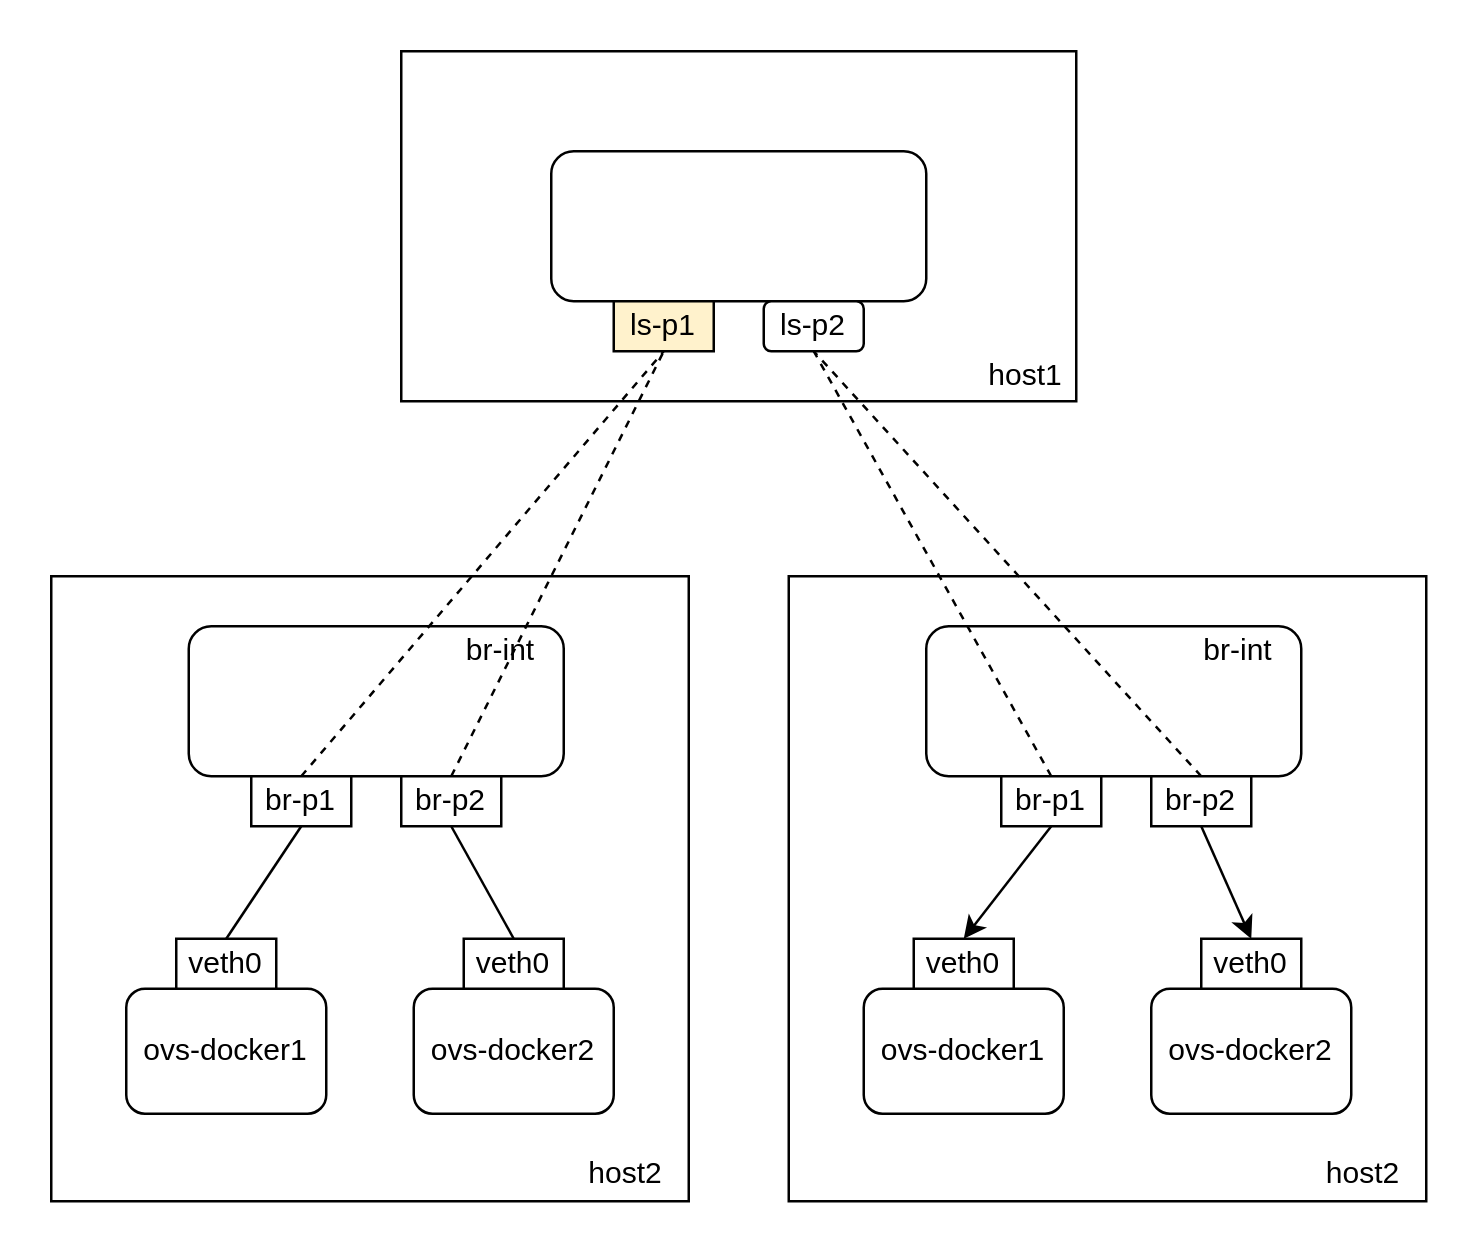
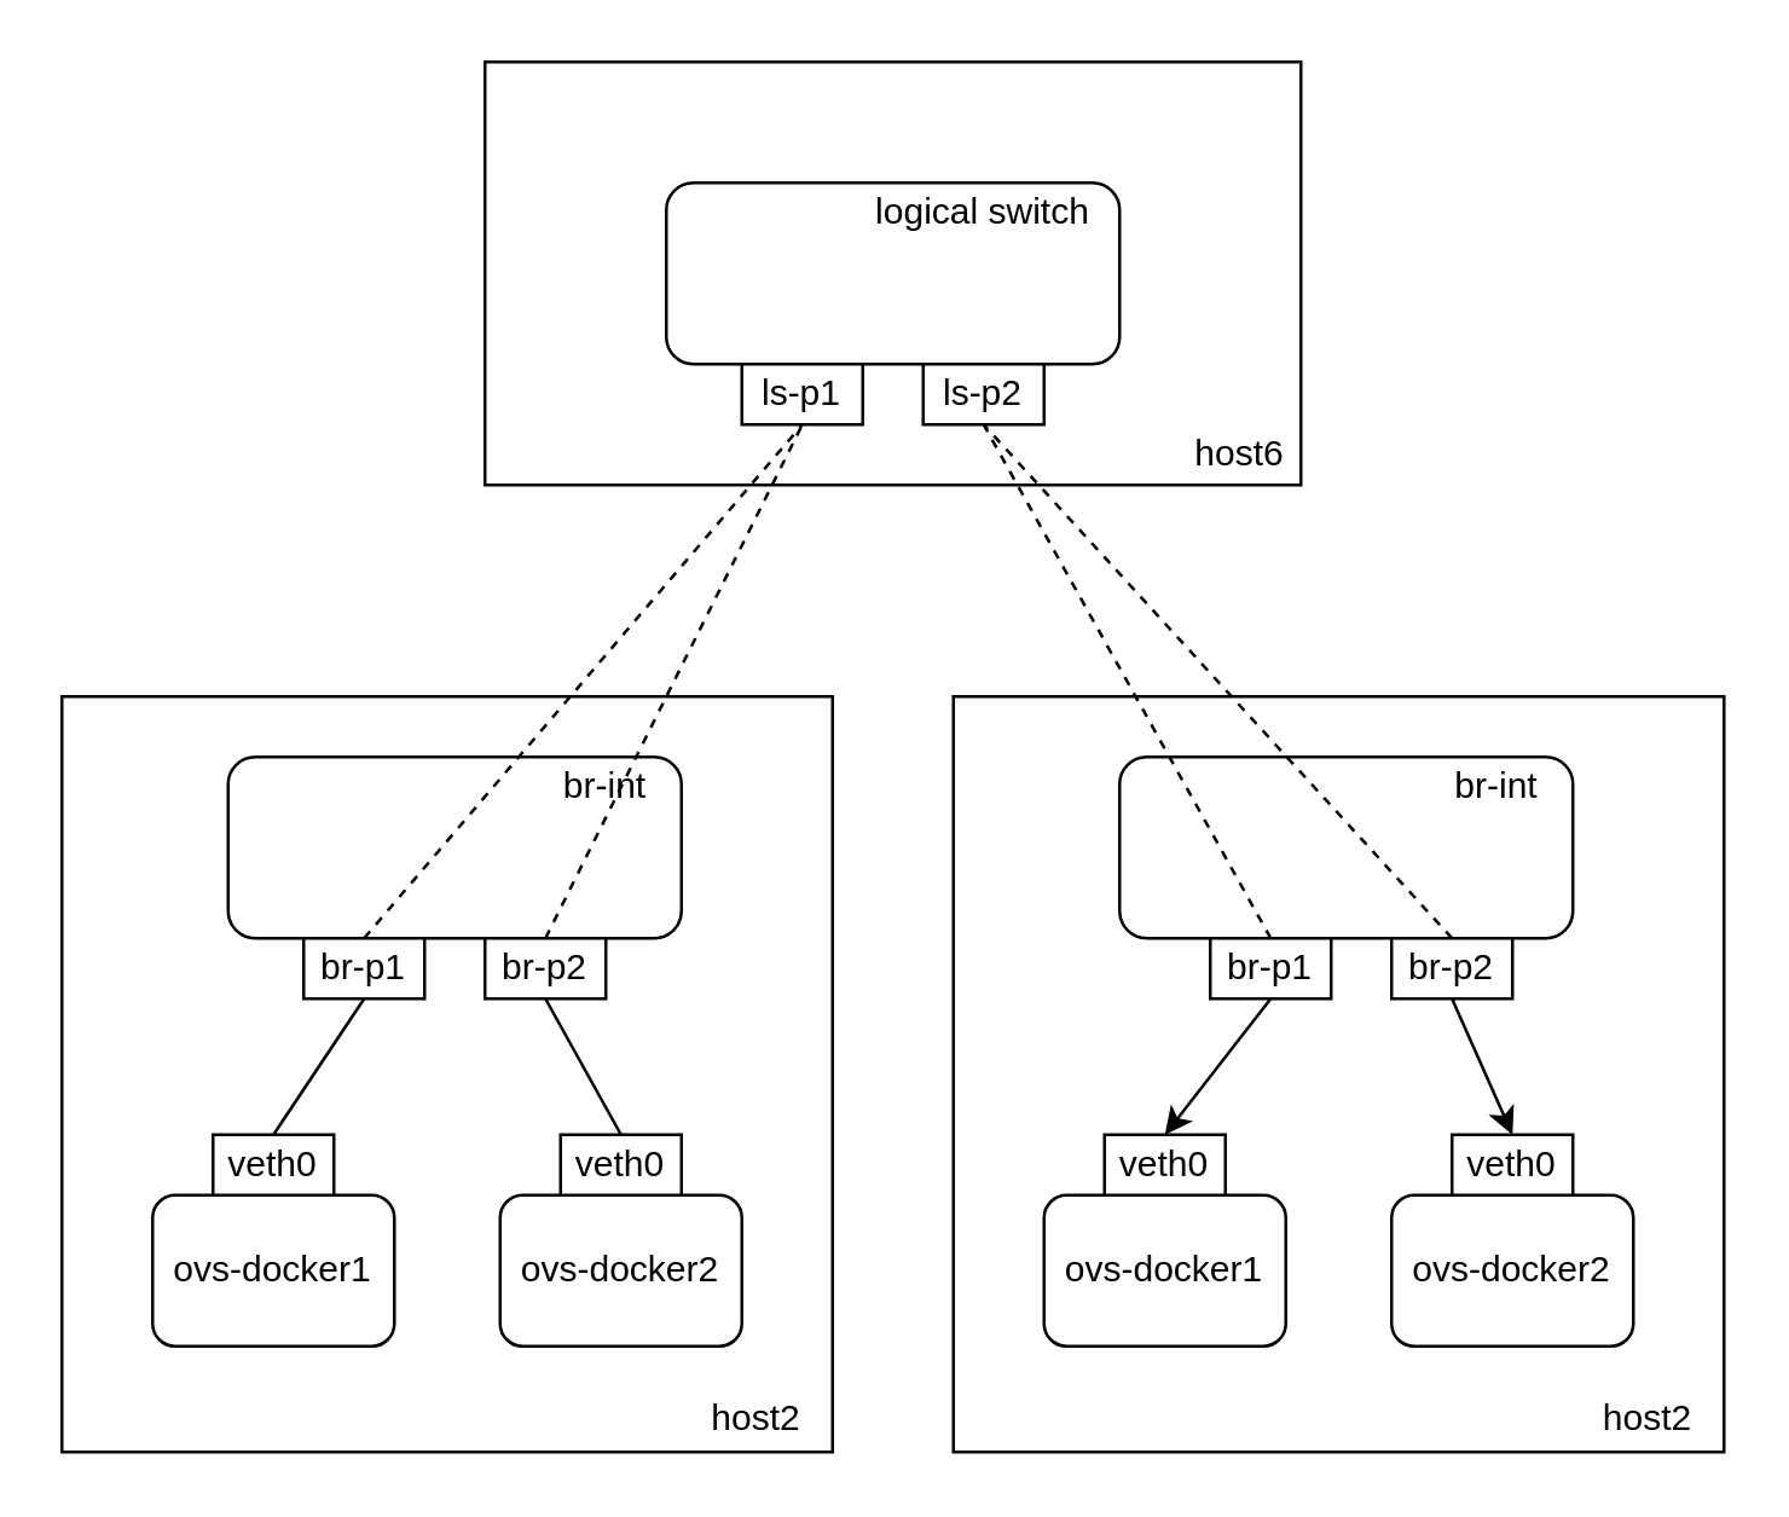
  <mxCell id="0" />
  <mxCell id="1" parent="0" />
  <mxCell id="2" value="" style="rounded=0;whiteSpace=wrap;html=1;" vertex="1" parent="1"><mxGeometry x="160" y="20" width="270" height="140" as="geometry" /></mxCell>
- <mxCell id="3" value="host1" style="text;html=1;strokeColor=none;fillColor=none;align=center;verticalAlign=middle;whiteSpace=wrap;rounded=0;" vertex="1" parent="1"><mxGeometry x="390" y="140" width="40" height="20" as="geometry" /></mxCell>
+ <mxCell id="3" value="host6" style="text;html=1;strokeColor=none;fillColor=none;align=center;verticalAlign=middle;whiteSpace=wrap;rounded=0;" vertex="1" parent="1"><mxGeometry x="390" y="140" width="40" height="20" as="geometry" /></mxCell>
  <mxCell id="4" value="" style="rounded=0;whiteSpace=wrap;html=1;" vertex="1" parent="1"><mxGeometry x="20" y="230" width="255" height="250" as="geometry" /></mxCell>
  <mxCell id="5" value="host2" style="text;html=1;strokeColor=none;fillColor=none;align=center;verticalAlign=middle;whiteSpace=wrap;rounded=0;" vertex="1" parent="1"><mxGeometry x="230" y="459" width="40" height="20" as="geometry" /></mxCell>
  <mxCell id="6" value="ovs-docker1" style="rounded=1;whiteSpace=wrap;html=1;" vertex="1" parent="1"><mxGeometry x="50" y="395" width="80" height="50" as="geometry" /></mxCell>
  <mxCell id="7" value="veth0" style="rounded=0;whiteSpace=wrap;html=1;" vertex="1" parent="1"><mxGeometry x="70" y="375" width="40" height="20" as="geometry" /></mxCell>
  <mxCell id="8" value="" style="rounded=1;whiteSpace=wrap;html=1;" vertex="1" parent="1"><mxGeometry x="75" y="250" width="150" height="60" as="geometry" /></mxCell>
  <mxCell id="9" value="br-int" style="text;html=1;strokeColor=none;fillColor=none;align=center;verticalAlign=middle;whiteSpace=wrap;rounded=0;" vertex="1" parent="1"><mxGeometry x="180" y="250" width="40" height="20" as="geometry" /></mxCell>
  <mxCell id="10" style="rounded=0;orthogonalLoop=1;jettySize=auto;html=1;entryX=0.5;entryY=0;entryDx=0;entryDy=0;exitX=0.5;exitY=1;exitDx=0;exitDy=0;endArrow=none;endFill=0;" edge="1" parent="1" source="11" target="7"><mxGeometry relative="1" as="geometry" /></mxCell>
  <mxCell id="11" value="br-p1" style="rounded=0;whiteSpace=wrap;html=1;" vertex="1" parent="1"><mxGeometry x="100" y="310" width="40" height="20" as="geometry" /></mxCell>
  <mxCell id="12" value="" style="rounded=1;whiteSpace=wrap;html=1;" vertex="1" parent="1"><mxGeometry x="220" y="60" width="150" height="60" as="geometry" /></mxCell>
- <mxCell id="14" value="ls-p1" style="rounded=0;whiteSpace=wrap;html=1;fillColor=#fff2cc;" vertex="1" parent="1"><mxGeometry x="245" y="120" width="40" height="20" as="geometry" /></mxCell>
- <mxCell id="15" value="ls-p2" style="whiteSpace=wrap;html=1;rounded=1;" vertex="1" parent="1"><mxGeometry x="305" y="120" width="40" height="20" as="geometry" /></mxCell>
+ <mxCell id="13" value="logical switch" style="text;html=1;strokeColor=none;fillColor=none;align=center;verticalAlign=middle;whiteSpace=wrap;rounded=0;" vertex="1" parent="1"><mxGeometry x="285" y="60" width="80" height="20" as="geometry" /></mxCell>
+ <mxCell id="14" value="ls-p1" style="rounded=0;whiteSpace=wrap;html=1;" vertex="1" parent="1"><mxGeometry x="245" y="120" width="40" height="20" as="geometry" /></mxCell>
+ <mxCell id="15" value="ls-p2" style="rounded=0;whiteSpace=wrap;html=1;" vertex="1" parent="1"><mxGeometry x="305" y="120" width="40" height="20" as="geometry" /></mxCell>
  <mxCell id="16" value="ovs-docker2" style="rounded=1;whiteSpace=wrap;html=1;" vertex="1" parent="1"><mxGeometry x="165" y="395" width="80" height="50" as="geometry" /></mxCell>
  <mxCell id="17" value="veth0" style="rounded=0;whiteSpace=wrap;html=1;" vertex="1" parent="1"><mxGeometry x="185" y="375" width="40" height="20" as="geometry" /></mxCell>
  <mxCell id="18" value="" style="endArrow=none;dashed=1;html=1;entryX=0.5;entryY=1;entryDx=0;entryDy=0;exitX=0.5;exitY=0;exitDx=0;exitDy=0;" edge="1" parent="1" source="11" target="14"><mxGeometry width="50" height="50" relative="1" as="geometry"><mxPoint x="260" y="300" as="sourcePoint" /><mxPoint x="310" y="250" as="targetPoint" /></mxGeometry></mxCell>
  <mxCell id="19" value="" style="rounded=0;whiteSpace=wrap;html=1;" vertex="1" parent="1"><mxGeometry x="315" y="230" width="255" height="250" as="geometry" /></mxCell>
  <mxCell id="20" value="host2" style="text;html=1;strokeColor=none;fillColor=none;align=center;verticalAlign=middle;whiteSpace=wrap;rounded=0;" vertex="1" parent="1"><mxGeometry x="525" y="459" width="40" height="20" as="geometry" /></mxCell>
  <mxCell id="21" value="ovs-docker1" style="rounded=1;whiteSpace=wrap;html=1;" vertex="1" parent="1"><mxGeometry x="345" y="395" width="80" height="50" as="geometry" /></mxCell>
  <mxCell id="22" value="veth0" style="rounded=0;whiteSpace=wrap;html=1;" vertex="1" parent="1"><mxGeometry x="365" y="375" width="40" height="20" as="geometry" /></mxCell>
  <mxCell id="23" value="" style="rounded=1;whiteSpace=wrap;html=1;" vertex="1" parent="1"><mxGeometry x="370" y="250" width="150" height="60" as="geometry" /></mxCell>
  <mxCell id="24" value="br-int" style="text;html=1;strokeColor=none;fillColor=none;align=center;verticalAlign=middle;whiteSpace=wrap;rounded=0;" vertex="1" parent="1"><mxGeometry x="475" y="250" width="40" height="20" as="geometry" /></mxCell>
  <mxCell id="25" style="rounded=0;orthogonalLoop=1;jettySize=auto;html=1;entryX=0.5;entryY=0;entryDx=0;entryDy=0;exitX=0.5;exitY=1;exitDx=0;exitDy=0;" edge="1" parent="1" source="27" target="22"><mxGeometry relative="1" as="geometry" /></mxCell>
  <mxCell id="26" style="edgeStyle=none;rounded=0;orthogonalLoop=1;jettySize=auto;html=1;entryX=0.5;entryY=0;entryDx=0;entryDy=0;exitX=0.5;exitY=1;exitDx=0;exitDy=0;" edge="1" parent="1" source="33" target="29"><mxGeometry relative="1" as="geometry" /></mxCell>
  <mxCell id="27" value="br-p1" style="rounded=0;whiteSpace=wrap;html=1;" vertex="1" parent="1"><mxGeometry x="400" y="310" width="40" height="20" as="geometry" /></mxCell>
  <mxCell id="28" value="ovs-docker2" style="rounded=1;whiteSpace=wrap;html=1;" vertex="1" parent="1"><mxGeometry x="460" y="395" width="80" height="50" as="geometry" /></mxCell>
  <mxCell id="29" value="veth0" style="rounded=0;whiteSpace=wrap;html=1;" vertex="1" parent="1"><mxGeometry x="480" y="375" width="40" height="20" as="geometry" /></mxCell>
  <mxCell id="30" value="" style="endArrow=none;dashed=1;html=1;entryX=0.5;entryY=1;entryDx=0;entryDy=0;exitX=0.5;exitY=0;exitDx=0;exitDy=0;" edge="1" parent="1" source="27" target="15"><mxGeometry width="50" height="50" relative="1" as="geometry"><mxPoint x="160" y="320" as="sourcePoint" /><mxPoint x="275" y="150" as="targetPoint" /></mxGeometry></mxCell>
  <mxCell id="31" style="edgeStyle=none;rounded=0;orthogonalLoop=1;jettySize=auto;html=1;entryX=0.5;entryY=0;entryDx=0;entryDy=0;exitX=0.5;exitY=1;exitDx=0;exitDy=0;endArrow=none;endFill=0;" edge="1" parent="1" source="32" target="17"><mxGeometry relative="1" as="geometry" /></mxCell>
  <mxCell id="32" value="br-p2" style="rounded=0;whiteSpace=wrap;html=1;" vertex="1" parent="1"><mxGeometry x="160" y="310" width="40" height="20" as="geometry" /></mxCell>
  <mxCell id="33" value="br-p2" style="rounded=0;whiteSpace=wrap;html=1;" vertex="1" parent="1"><mxGeometry x="460" y="310" width="40" height="20" as="geometry" /></mxCell>
  <mxCell id="34" value="" style="endArrow=none;dashed=1;html=1;entryX=0.5;entryY=1;entryDx=0;entryDy=0;exitX=0.5;exitY=0;exitDx=0;exitDy=0;" edge="1" parent="1" source="32" target="14"><mxGeometry width="50" height="50" relative="1" as="geometry"><mxPoint x="130" y="320" as="sourcePoint" /><mxPoint x="275" y="150" as="targetPoint" /></mxGeometry></mxCell>
  <mxCell id="35" value="" style="endArrow=none;dashed=1;html=1;entryX=0.5;entryY=1;entryDx=0;entryDy=0;exitX=0.5;exitY=0;exitDx=0;exitDy=0;" edge="1" parent="1" source="33" target="15"><mxGeometry width="50" height="50" relative="1" as="geometry"><mxPoint x="430" y="320" as="sourcePoint" /><mxPoint x="335" y="150" as="targetPoint" /></mxGeometry></mxCell>
